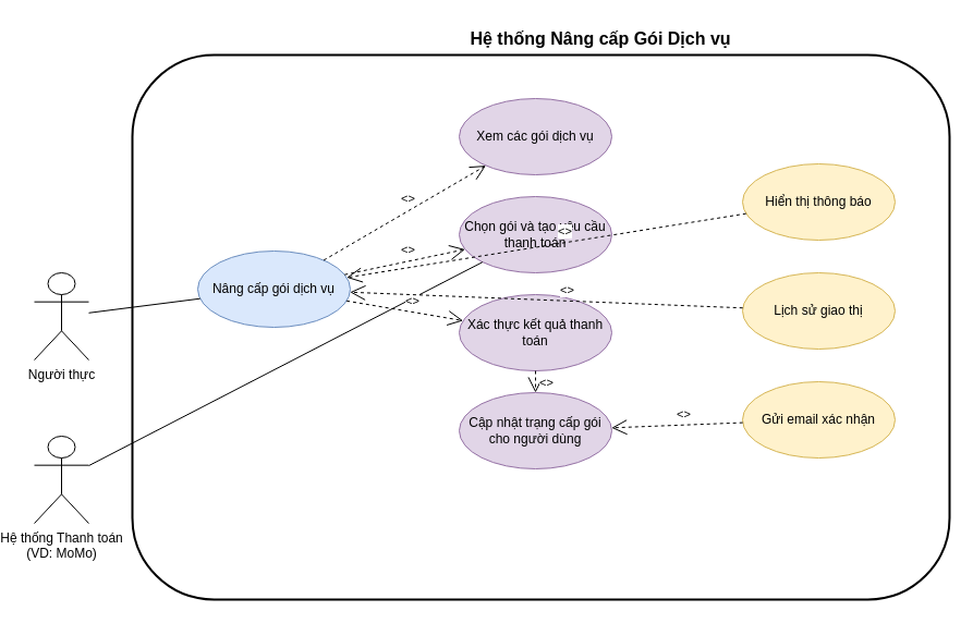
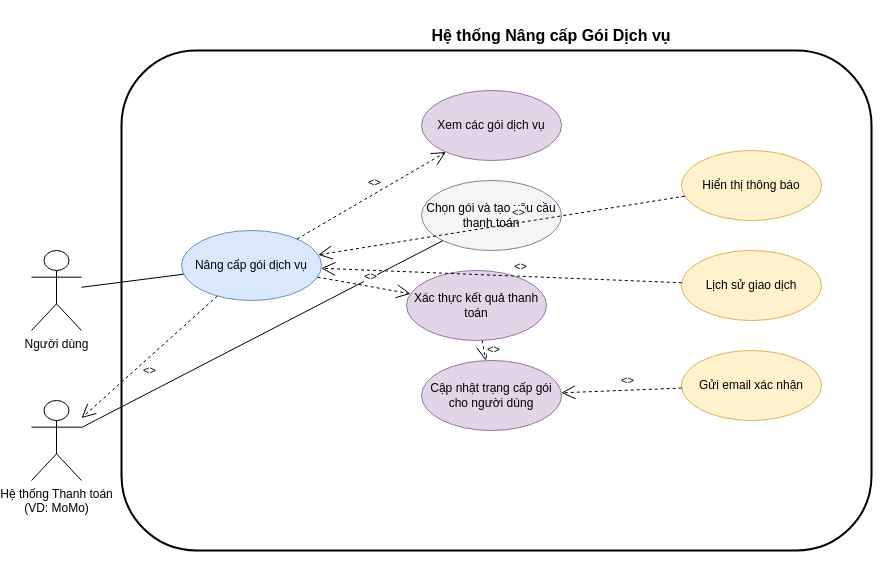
  <mxCell id="0" />
  <mxCell id="1" parent="0" />
- <mxCell id="2" value="Người thực" style="shape=umlActor;verticalLabelPosition=bottom;verticalAlign=top;html=1;outlineConnect=0;" parent="1" vertex="1"><mxGeometry x="20" y="250" width="50" height="80" as="geometry" /></mxCell>
+ <mxCell id="2" value="Người dùng" style="shape=umlActor;verticalLabelPosition=bottom;verticalAlign=top;html=1;outlineConnect=0;" parent="1" vertex="1"><mxGeometry x="20" y="250" width="50" height="80" as="geometry" /></mxCell>
  <mxCell id="3" value="Hệ thống Thanh toán&#10;(VD: MoMo)" style="shape=umlActor;verticalLabelPosition=bottom;verticalAlign=top;html=1;outlineConnect=0;" parent="1" vertex="1"><mxGeometry x="20" y="400" width="50" height="80" as="geometry" /></mxCell>
  <mxCell id="4" value="Hệ thống Nâng cấp Gói Dịch vụ" style="text;html=1;strokeColor=none;fillColor=none;align=center;verticalAlign=middle;whiteSpace=wrap;rounded=0;fontSize=16;fontStyle=1;" parent="1" vertex="1"><mxGeometry x="390" y="20" width="300" height="30" as="geometry" /></mxCell>
  <mxCell id="5" value="" style="rounded=1;whiteSpace=wrap;html=1;strokeWidth=2;fillColor=none;dashed=0;strokeColor=#000000;fontStyle=1;fontSize=14;" parent="1" vertex="1"><mxGeometry x="110" y="50" width="750" height="500" as="geometry" /></mxCell>
  <mxCell id="6" value="Nâng cấp gói dịch vụ" style="ellipse;whiteSpace=wrap;html=1;fillColor=#dae8fc;strokeColor=#6c8ebf;" parent="1" vertex="1"><mxGeometry x="170" y="230" width="140" height="70" as="geometry" /></mxCell>
  <mxCell id="7" value="Xem các gói dịch vụ" style="ellipse;whiteSpace=wrap;html=1;fillColor=#e1d5e7;strokeColor=#9673a6;" parent="1" vertex="1"><mxGeometry x="410" y="90" width="140" height="70" as="geometry" /></mxCell>
- <mxCell id="8" value="Chọn gói và tạo yêu cầu thanh toán" style="ellipse;whiteSpace=wrap;html=1;fillColor=#e1d5e7;strokeColor=#9673a6;" parent="1" vertex="1"><mxGeometry x="410" y="180" width="140" height="70" as="geometry" /></mxCell>
- <mxCell id="9" value="Xác thực kết quả thanh toán" style="ellipse;whiteSpace=wrap;html=1;fillColor=#e1d5e7;strokeColor=#9673a6;" parent="1" vertex="1"><mxGeometry x="410" y="270" width="140" height="70" as="geometry" /></mxCell>
+ <mxCell id="8" value="Chọn gói và tạo yêu cầu thanh toán" style="ellipse;whiteSpace=wrap;html=1;fillColor=#f5f5f5;strokeColor=#9673a6;" parent="1" vertex="1"><mxGeometry x="410" y="180" width="140" height="70" as="geometry" /></mxCell>
+ <mxCell id="9" value="Xác thực kết quả thanh toán" style="ellipse;whiteSpace=wrap;html=1;fillColor=#e1d5e7;strokeColor=#9673a6;" parent="1" vertex="1"><mxGeometry x="395" y="270" width="140" height="70" as="geometry" /></mxCell>
  <mxCell id="10" value="Cập nhật trạng cấp gói cho người dùng" style="ellipse;whiteSpace=wrap;html=1;fillColor=#e1d5e7;strokeColor=#9673a6;" parent="1" vertex="1"><mxGeometry x="410" y="360" width="140" height="70" as="geometry" /></mxCell>
  <mxCell id="11" value="Hiển thị thông báo" style="ellipse;whiteSpace=wrap;html=1;fillColor=#fff2cc;strokeColor=#d6b656;" parent="1" vertex="1"><mxGeometry x="670" y="150" width="140" height="70" as="geometry" /></mxCell>
- <mxCell id="12" value="Lịch sử giao thị" style="ellipse;whiteSpace=wrap;html=1;fillColor=#fff2cc;strokeColor=#d6b656;" parent="1" vertex="1"><mxGeometry x="670" y="250" width="140" height="70" as="geometry" /></mxCell>
+ <mxCell id="12" value="Lịch sử giao dịch" style="ellipse;whiteSpace=wrap;html=1;fillColor=#fff2cc;strokeColor=#d6b656;" parent="1" vertex="1"><mxGeometry x="670" y="250" width="140" height="70" as="geometry" /></mxCell>
  <mxCell id="13" value="Gửi email xác nhận" style="ellipse;whiteSpace=wrap;html=1;fillColor=#fff2cc;strokeColor=#d6b656;" parent="1" vertex="1"><mxGeometry x="670" y="350" width="140" height="70" as="geometry" /></mxCell>
  <mxCell id="14" value="" style="endArrow=none;html=1;rounded=0;" parent="1" source="2" target="6" edge="1"><mxGeometry width="50" height="50" relative="1" as="geometry"><mxPoint x="70" y="290" as="sourcePoint" /><mxPoint x="170" y="265" as="targetPoint" /></mxGeometry></mxCell>
  <mxCell id="15" value="" style="endArrow=none;html=1;rounded=0;" parent="1" source="3" target="8" edge="1"><mxGeometry width="50" height="50" relative="1" as="geometry"><mxPoint x="70" y="440" as="sourcePoint" /><mxPoint x="410" y="215" as="targetPoint" /></mxGeometry></mxCell>
  <mxCell id="16" value="&lt;&lt;include&gt;&gt;" style="endArrow=open;endSize=12;dashed=1;html=1;rounded=0;labelPosition=center;verticalLabelPosition=middle;align=center;verticalAlign=middle;" parent="1" source="6" target="7" edge="1"><mxGeometry x="0.1" y="10" width="100" height="100" relative="1" as="geometry"><mxPoint x="310" y="265" as="sourcePoint" /><mxPoint x="410" y="125" as="targetPoint" /><mxPoint as="offset" /></mxGeometry></mxCell>
- <mxCell id="17" value="&lt;&lt;include&gt;&gt;" style="endArrow=open;endSize=12;dashed=1;html=1;rounded=0;labelPosition=center;verticalLabelPosition=middle;align=center;verticalAlign=middle;" parent="1" source="6" target="8" edge="1"><mxGeometry x="0.1" y="10" width="100" height="100" relative="1" as="geometry"><mxPoint x="310" y="265" as="sourcePoint" /><mxPoint x="410" y="215" as="targetPoint" /><mxPoint as="offset" /></mxGeometry></mxCell>
+ <mxCell id="17" value="&lt;&lt;include&gt;&gt;" style="endArrow=open;endSize=12;dashed=1;html=1;rounded=0;labelPosition=center;verticalLabelPosition=middle;align=center;verticalAlign=middle;" parent="1" source="6" target="3" edge="1"><mxGeometry x="0.1" y="10" width="100" height="100" relative="1" as="geometry"><mxPoint x="310" y="265" as="sourcePoint" /><mxPoint x="410" y="215" as="targetPoint" /><mxPoint as="offset" /></mxGeometry></mxCell>
  <mxCell id="18" value="&lt;&lt;include&gt;&gt;" style="endArrow=open;endSize=12;dashed=1;html=1;rounded=0;labelPosition=center;verticalLabelPosition=middle;align=center;verticalAlign=middle;" parent="1" source="6" target="9" edge="1"><mxGeometry x="0.1" y="10" width="100" height="100" relative="1" as="geometry"><mxPoint x="310" y="265" as="sourcePoint" /><mxPoint x="410" y="305" as="targetPoint" /><mxPoint as="offset" /></mxGeometry></mxCell>
  <mxCell id="19" value="&lt;&lt;include&gt;&gt;" style="endArrow=open;endSize=12;dashed=1;html=1;rounded=0;labelPosition=center;verticalLabelPosition=middle;align=center;verticalAlign=middle;" parent="1" source="9" target="10" edge="1"><mxGeometry x="0.1" y="10" width="100" height="100" relative="1" as="geometry"><mxPoint x="480" y="340" as="sourcePoint" /><mxPoint x="480" y="360" as="targetPoint" /><mxPoint as="offset" /></mxGeometry></mxCell>
  <mxCell id="20" value="&lt;&lt;extend&gt;&gt;" style="endArrow=open;endSize=12;dashed=1;html=1;rounded=0;labelPosition=center;verticalLabelPosition=middle;align=center;verticalAlign=middle;" parent="1" source="11" target="6" edge="1"><mxGeometry x="-0.1" y="-10" width="100" height="100" relative="1" as="geometry"><mxPoint x="670" y="185" as="sourcePoint" /><mxPoint x="310" y="265" as="targetPoint" /><mxPoint as="offset" /></mxGeometry></mxCell>
  <mxCell id="21" value="&lt;&lt;extend&gt;&gt;" style="endArrow=open;endSize=12;dashed=1;html=1;rounded=0;labelPosition=center;verticalLabelPosition=middle;align=center;verticalAlign=middle;" parent="1" source="12" target="6" edge="1"><mxGeometry x="-0.1" y="-10" width="100" height="100" relative="1" as="geometry"><mxPoint x="670" y="285" as="sourcePoint" /><mxPoint x="310" y="265" as="targetPoint" /><mxPoint as="offset" /></mxGeometry></mxCell>
  <mxCell id="22" value="&lt;&lt;extend&gt;&gt;" style="endArrow=open;endSize=12;dashed=1;html=1;rounded=0;labelPosition=center;verticalLabelPosition=middle;align=center;verticalAlign=middle;" parent="1" source="13" target="10" edge="1"><mxGeometry x="-0.1" y="-10" width="100" height="100" relative="1" as="geometry"><mxPoint x="670" y="385" as="sourcePoint" /><mxPoint x="550" y="395" as="targetPoint" /><mxPoint as="offset" /></mxGeometry></mxCell>
